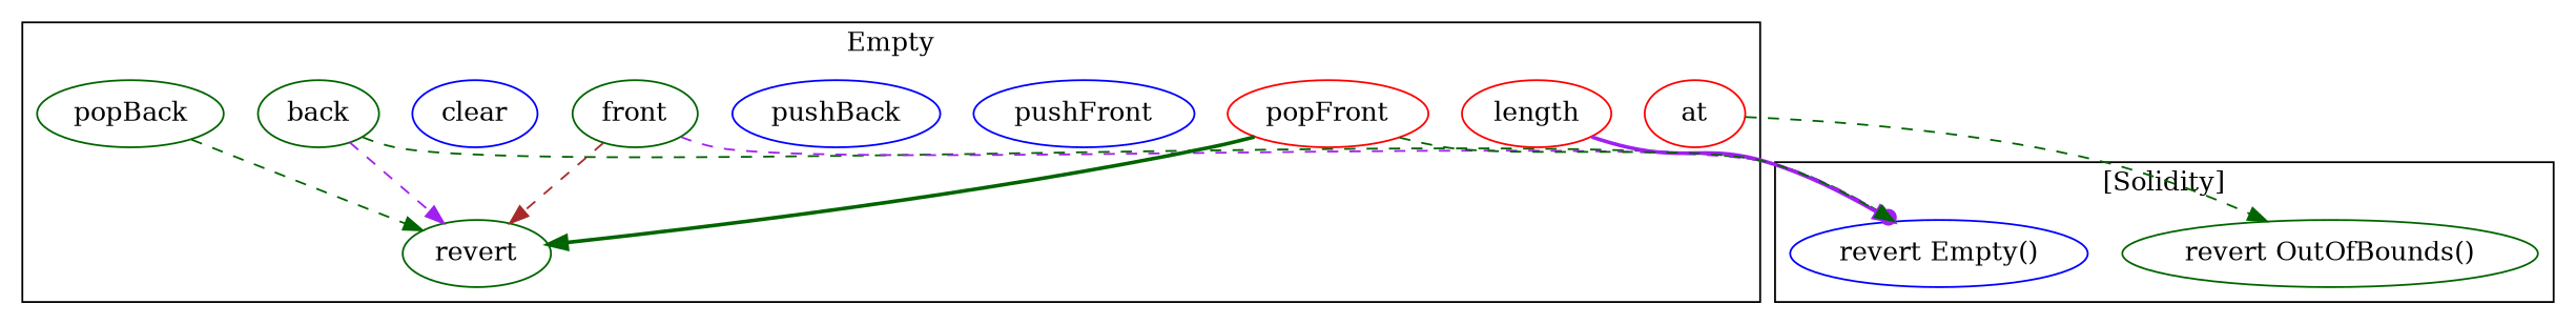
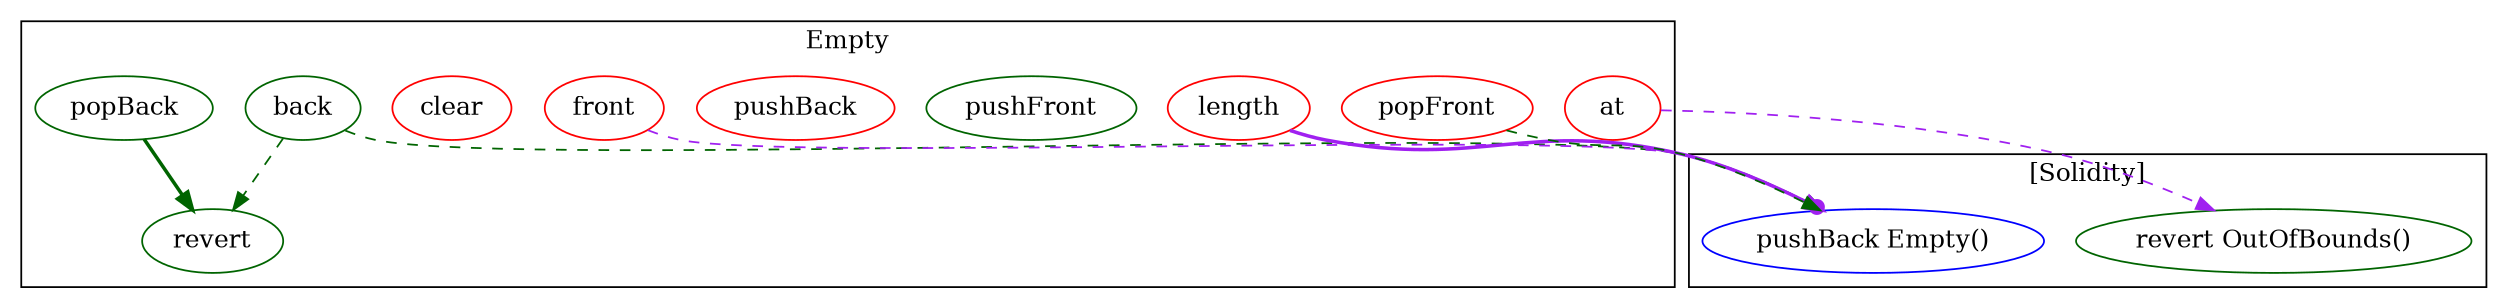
  strict digraph {
    node [color=darkgreen]
    edge [arrowhead=normal color=purple style=dashed]
    n1 [label=back]
    n2 [label=revert]
    n3 [color=red label=at]
    n4 [label=popBack]
-   n5 [color=blue label=pushFront]
-   n6 [color=blue label=pushBack]
+   n5 [label=pushFront]
+   n6 [color=red label=pushBack]
    n7 [color=red label=length]
-   n8 [color=blue label=clear]
-   n9 [label=front]
+   n8 [color=red label=clear]
+   n9 [color=red label=front]
    n10 [color=red label=popFront]
-   "revert Empty()" [color=blue]
+   "revert Empty()" [color=blue label="pushBack Empty()"]
    "revert OutOfBounds()"
    subgraph cluster_1 {
      label=Empty
      n1
      n2
      n3
      n4
      n5
      n6
      n7
      n8
      n9
      n10
    }
    subgraph cluster_2 {
      label="[Solidity]"
      "revert Empty()"
      "revert OutOfBounds()"
    }
-   n1 -> n2
+   n1 -> n2 [color=darkgreen]
    n1 -> "revert Empty()" [color=darkgreen]
-   n3 -> "revert OutOfBounds()" [color=darkgreen]
-   n4 -> n2 [color=darkgreen]
+   n3 -> "revert OutOfBounds()"
+   n4 -> n2 [color=darkgreen style=bold]
    n7 -> "revert Empty()" [style=bold]
-   n9 -> n2 [color=brown]
    n9 -> "revert Empty()" [arrowhead=dot]
-   n10 -> n2 [color=darkgreen style=bold]
    n10 -> "revert Empty()" [color=darkgreen]
  }
